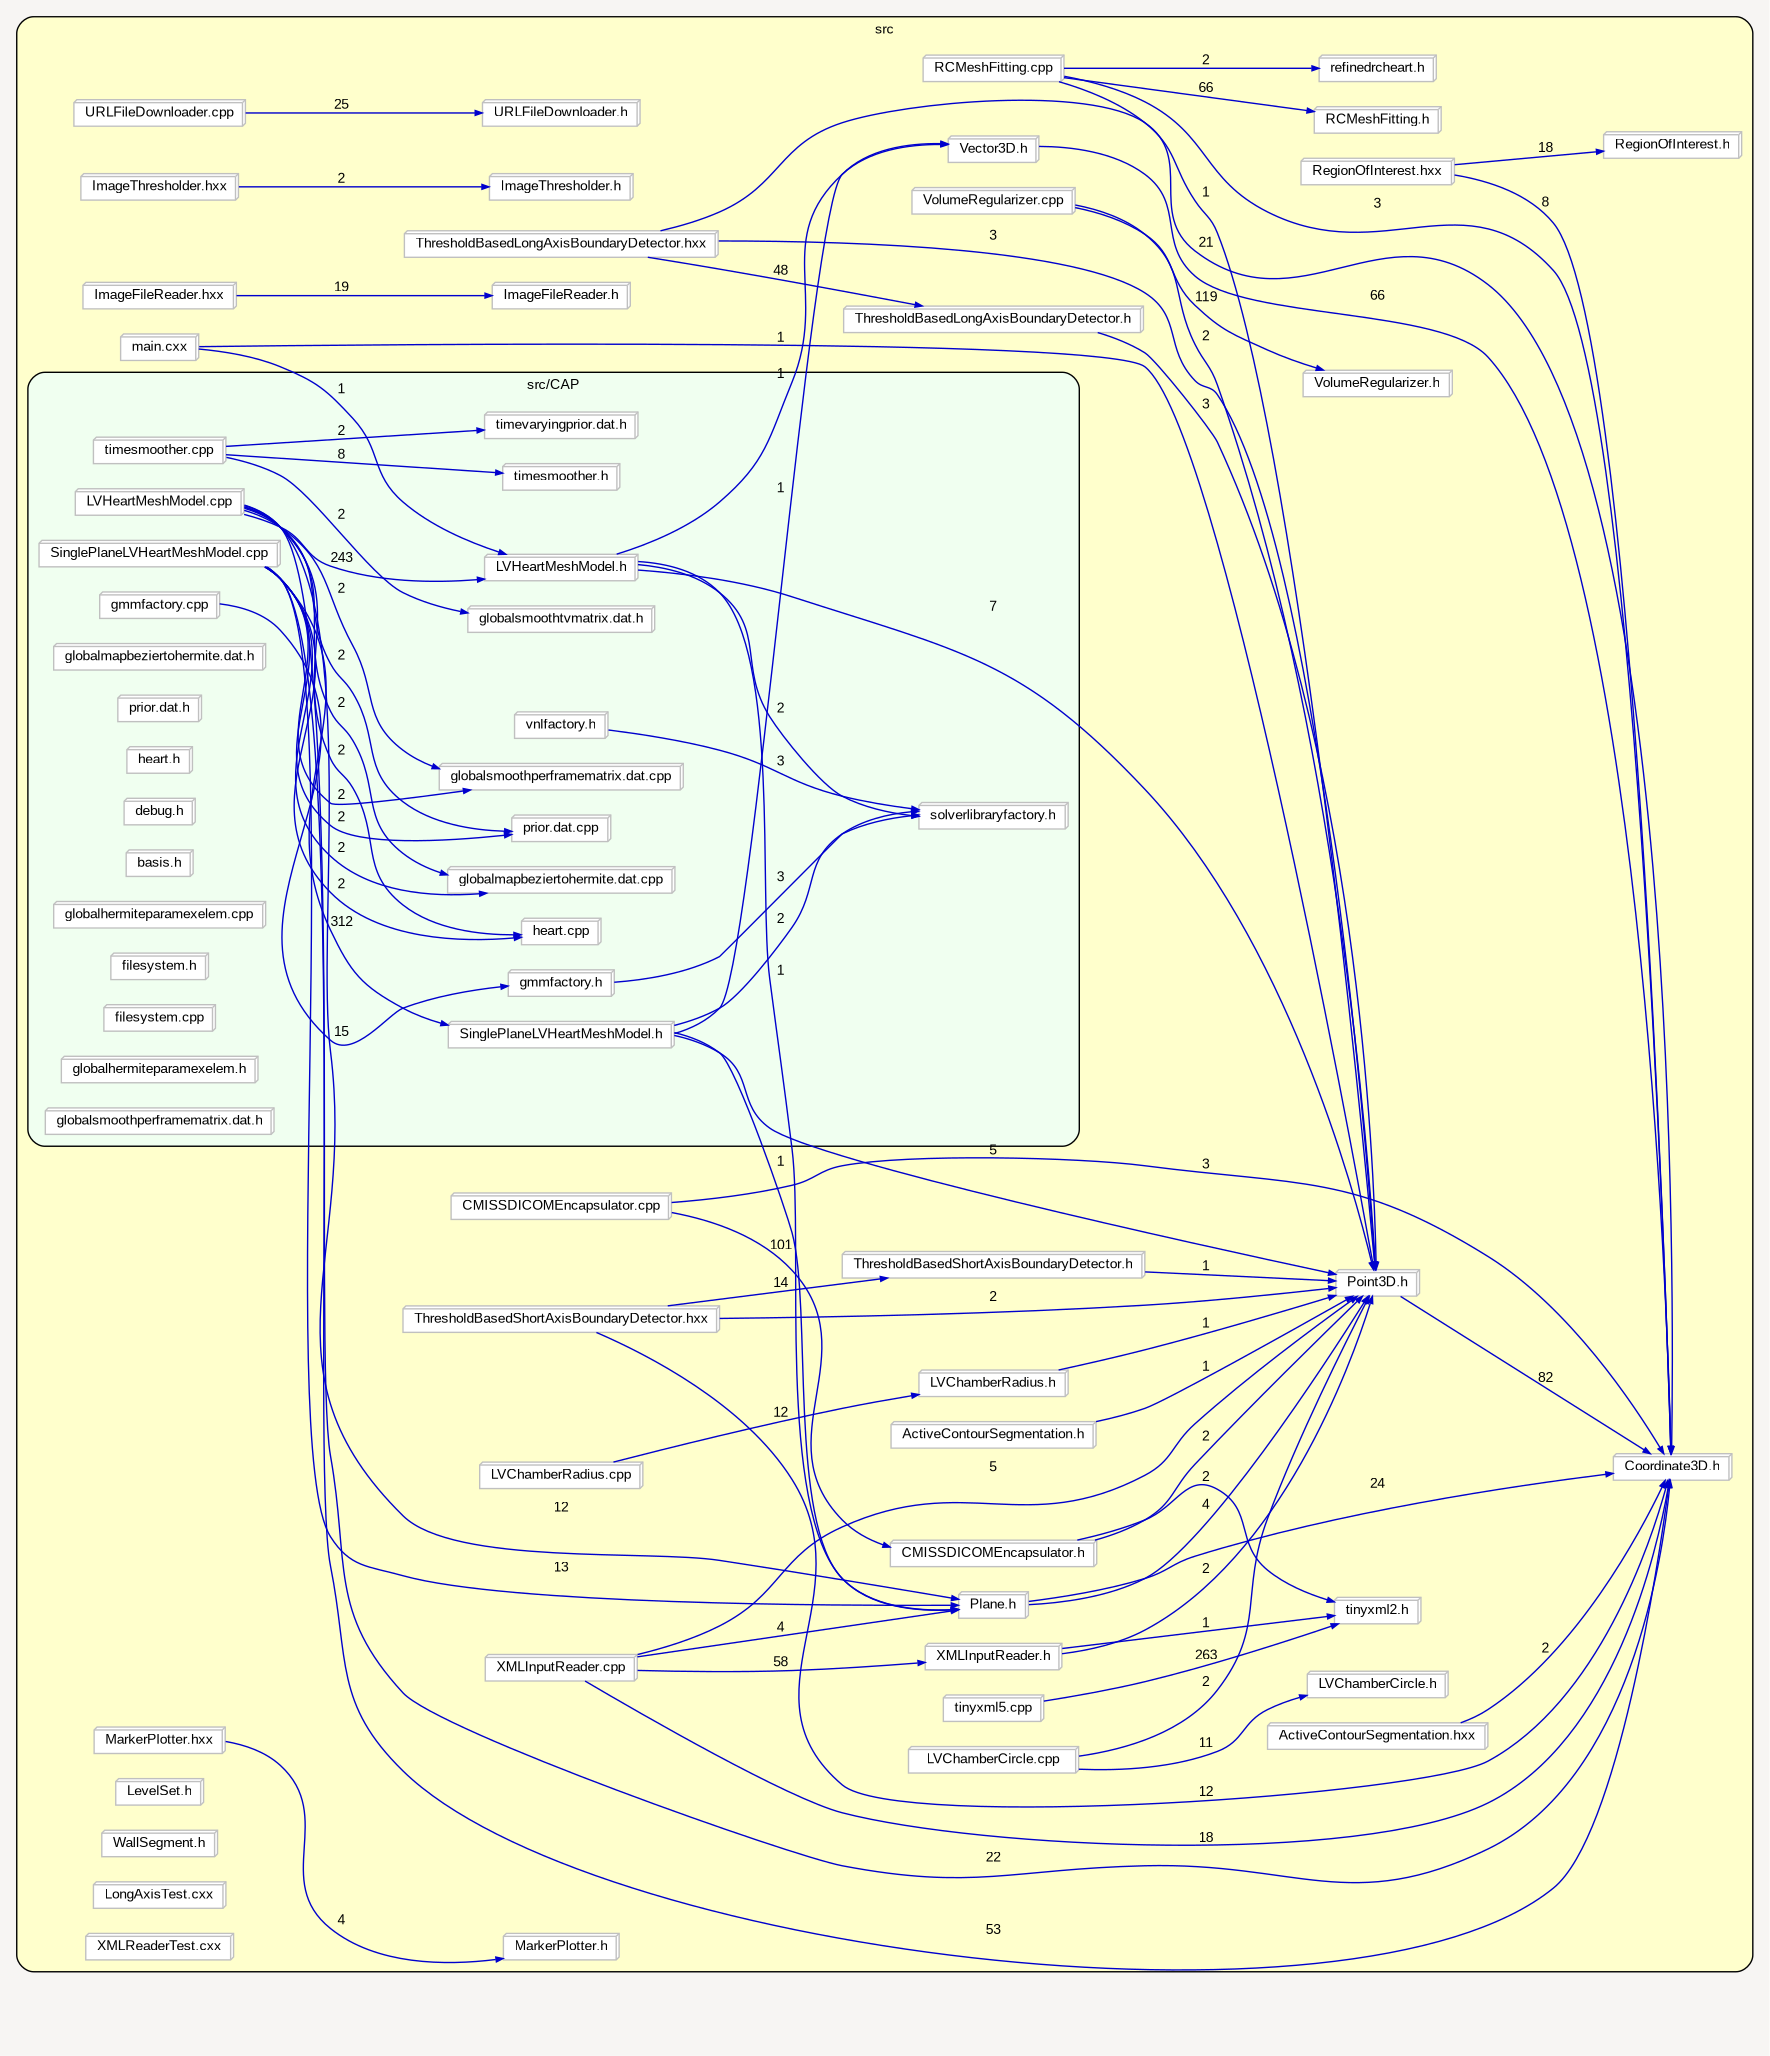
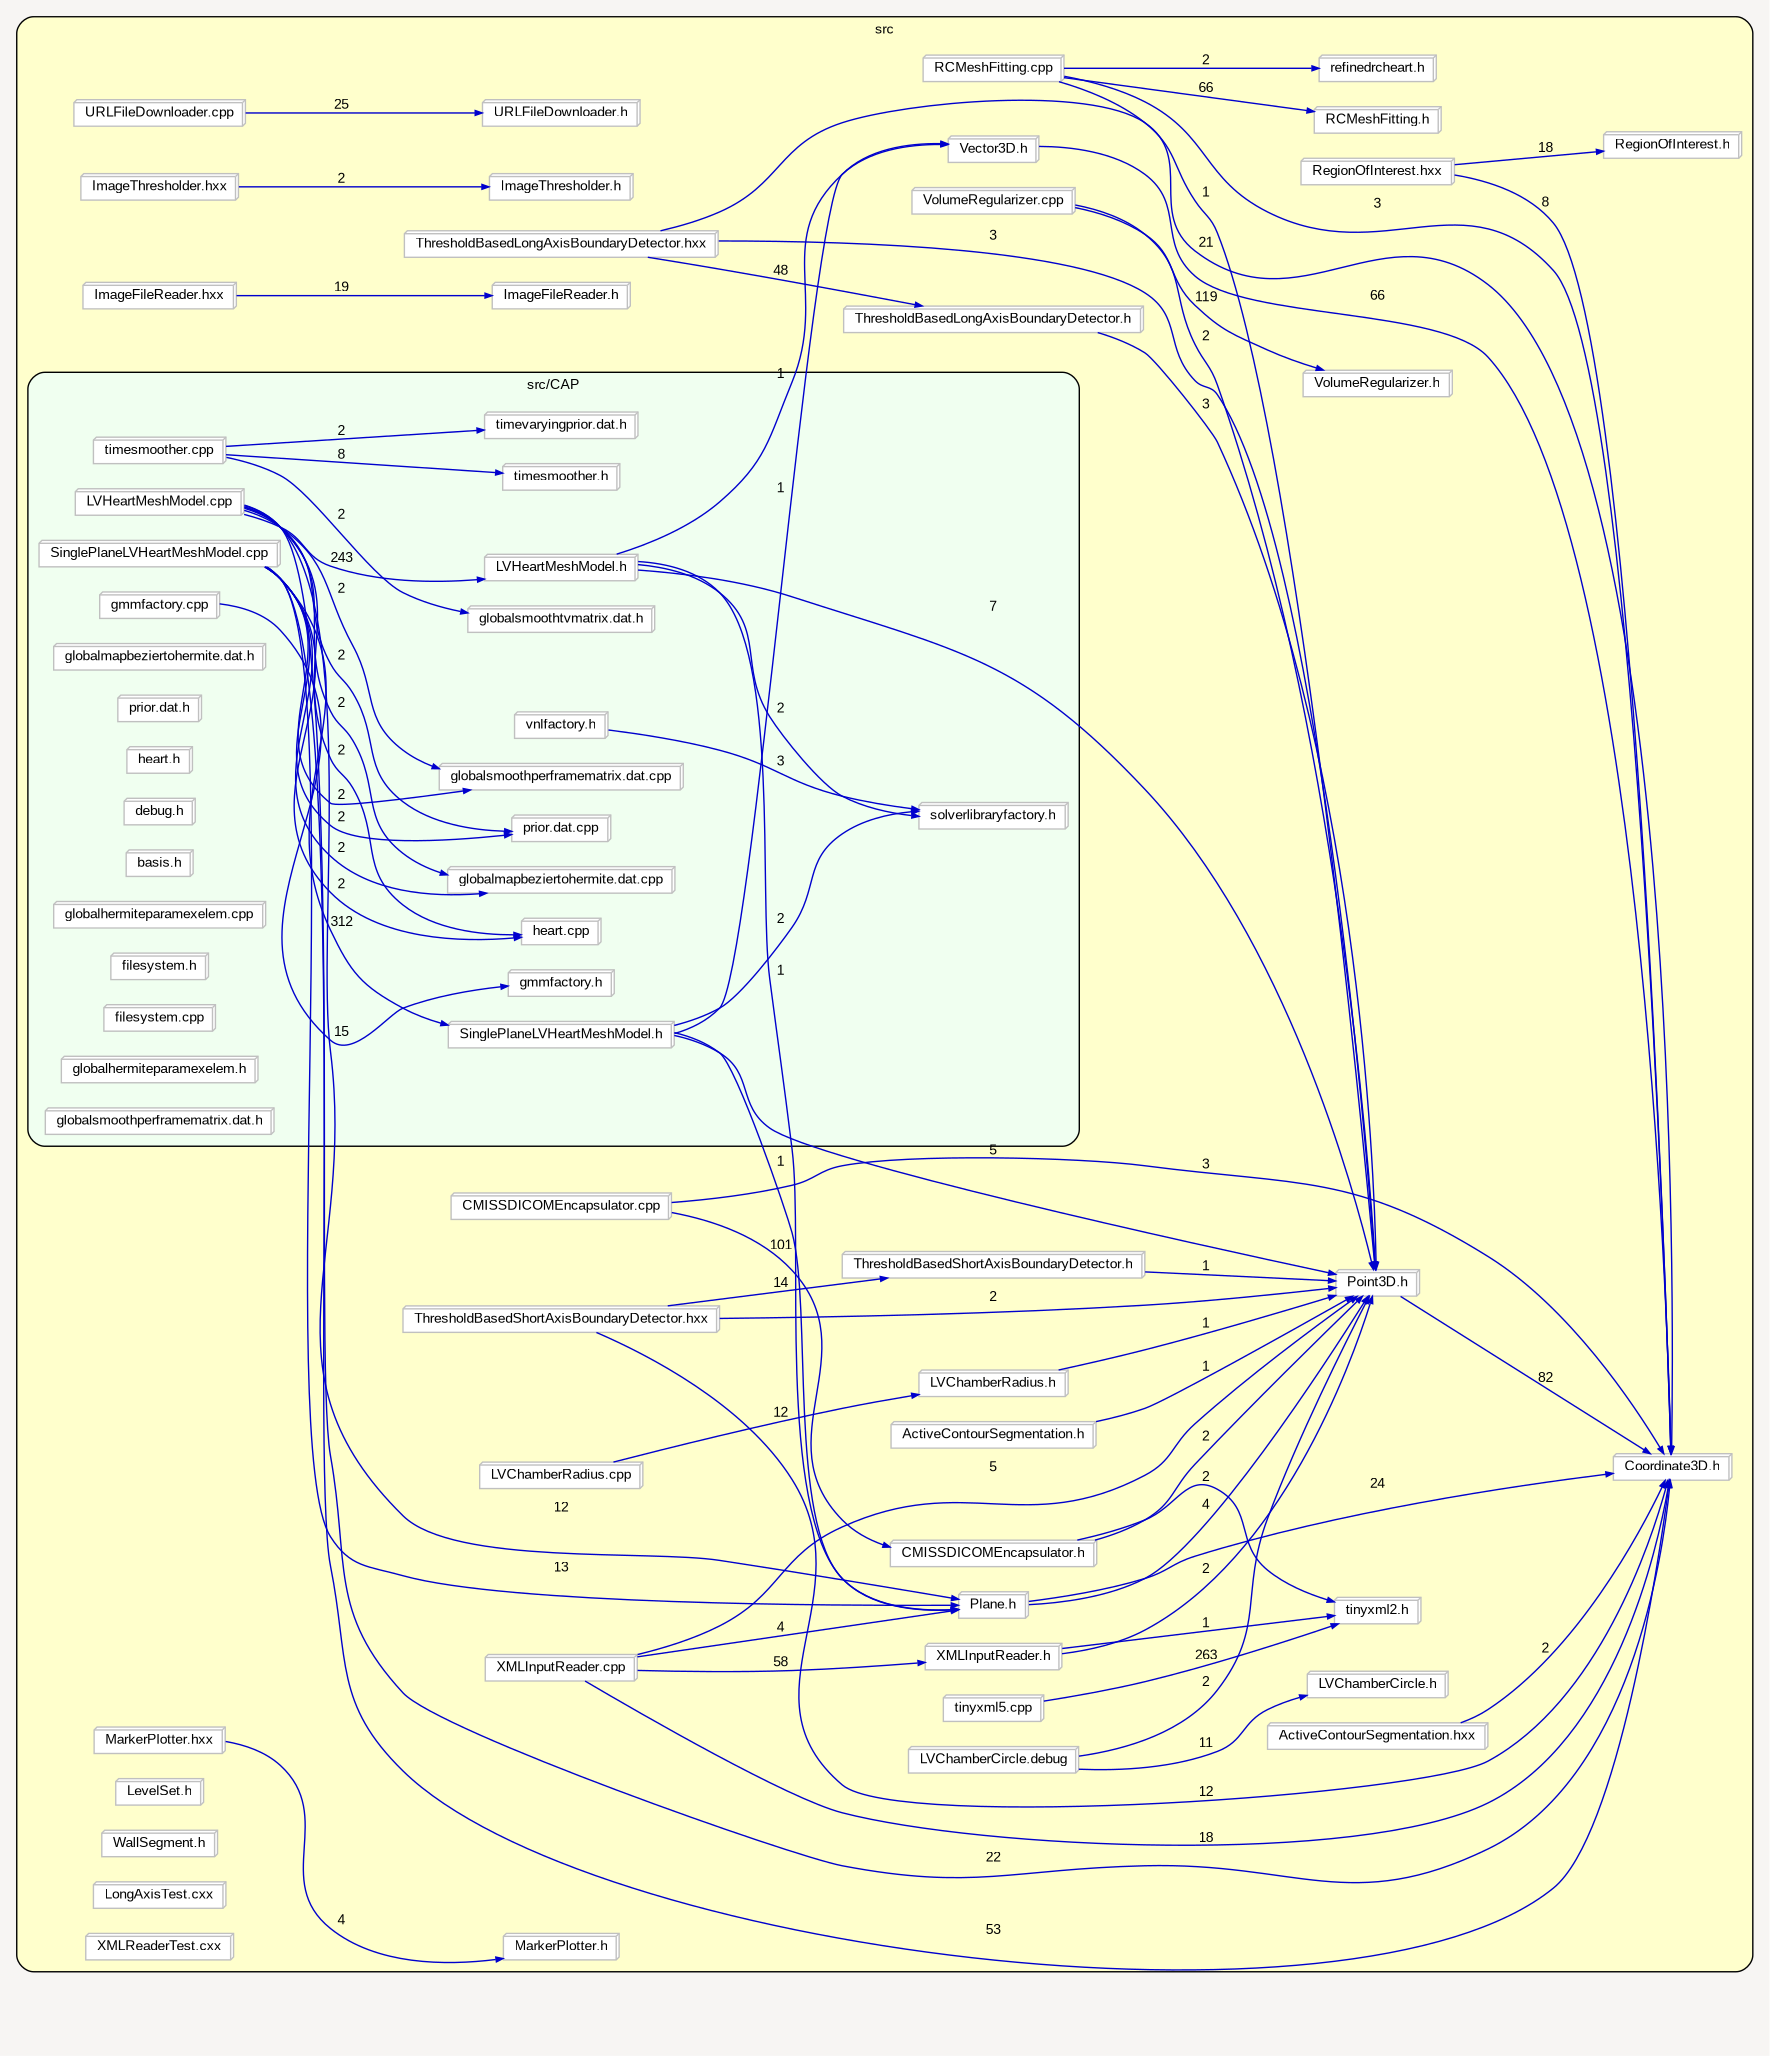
  digraph {
    bgcolor="#F7F5F3"
    compound=true
    fillcolor="#FFFFCC"
    fontname=Arial
    fontsize=10
    pack=true
    packmode=clust
    rankdir=LR
    ranksep=1.0
    style="rounded,filled"
    node [color=grey compound=true fillcolor=white fixedsize=false fontname=Arial fontsize=10 node_initialized=no shape=box3d style=filled]
    edge [arrowhead=normal arrowsize=0.5 arrowtail=none color=blue3 compound=true dir=forward fontcolor=black fontname=Arial fontsize=10]
    __N4 [fixedsize=true height=0.01 shape=none style="invis,none" width=0.777778]
    n2 [height=0.0 label="LVHeartMeshModel.cpp" width=0.0]
    n3 [height=0.0 label="heart.cpp" width=0.0]
    n4 [height=0.0 label="LVHeartMeshModel.h" width=0.0]
    n5 [height=0.0 label="prior.dat.cpp" width=0.0]
    n6 [height=0.0 label="globalsmoothperframematrix.dat.cpp" width=0.0]
    n7 [height=0.0 label="globalmapbeziertohermite.dat.cpp" width=0.0]
    n8 [height=0.0 label="solverlibraryfactory.h" width=0.0]
    n9 [height=0.0 label="gmmfactory.h" width=0.0]
    n10 [height=0.0 label="vnlfactory.h" width=0.0]
    n11 [height=0.0 label="timesmoother.cpp" width=0.0]
    n12 [height=0.0 label="globalsmoothtvmatrix.dat.h" width=0.0]
    n13 [height=0.0 label="timesmoother.h" width=0.0]
    n14 [height=0.0 label="timevaryingprior.dat.h" width=0.0]
    n15 [height=0.0 label="SinglePlaneLVHeartMeshModel.cpp" width=0.0]
    n16 [height=0.0 label="SinglePlaneLVHeartMeshModel.h" width=0.0]
    n17 [height=0.0 label="gmmfactory.cpp" width=0.0]
    n18 [height=0.0 label="globalmapbeziertohermite.dat.h" width=0.0]
    n19 [height=0.0 label="prior.dat.h" width=0.0]
    n20 [height=0.0 label="heart.h" width=0.0]
    n21 [height=0.0 label="debug.h" width=0.0]
    n22 [height=0.0 label="basis.h" width=0.0]
    n23 [height=0.0 label="globalhermiteparamexelem.cpp" width=0.0]
    n24 [height=0.0 label="filesystem.h" width=0.0]
    n25 [height=0.0 label="filesystem.cpp" width=0.0]
    n26 [height=0.0 label="globalhermiteparamexelem.h" width=0.0]
    n27 [height=0.0 label="globalsmoothperframematrix.dat.h" width=0.0]
    n28 [height=0.0 label="Plane.h" width=0.0]
    n29 [height=0.0 label="Coordinate3D.h" width=0.0]
    n30 [height=0.0 label="Point3D.h" width=0.0]
    n31 [height=0.0 label="Vector3D.h" width=0.0]
    __N2 [fixedsize=true height=0.01 shape=none style="invis,none" width=0.347222]
    n33 [height=0.0 label="LVChamberRadius.cpp" width=0.0]
    n34 [height=0.0 label="LVChamberRadius.h" width=0.0]
    n35 [height=0.0 label="ActiveContourSegmentation.h" width=0.0]
    n36 [height=0.0 label="VolumeRegularizer.cpp" width=0.0]
    n37 [height=0.0 label="VolumeRegularizer.h" width=0.0]
    n38 [height=0.0 label="ThresholdBasedLongAxisBoundaryDetector.h" width=0.0]
    n39 [height=0.0 label="URLFileDownloader.cpp" width=0.0]
    n40 [height=0.0 label="URLFileDownloader.h" width=0.0]
    n41 [height=0.0 label="CMISSDICOMEncapsulator.cpp" width=0.0]
    n42 [height=0.0 label="CMISSDICOMEncapsulator.h" width=0.0]
    n43 [height=0.0 label="tinyxml2.h" width=0.0]
    n44 [height=0.0 label="RegionOfInterest.hxx" width=0.0]
    n45 [height=0.0 label="RegionOfInterest.h" width=0.0]
    n46 [height=0.0 label="ThresholdBasedShortAxisBoundaryDetector.h" width=0.0]
    n47 [height=0.0 label="ThresholdBasedShortAxisBoundaryDetector.hxx" width=0.0]
    n48 [height=0.0 label="XMLInputReader.h" width=0.0]
    n49 [height=0.0 label="ImageThresholder.hxx" width=0.0]
    n50 [height=0.0 label="ImageThresholder.h" width=0.0]
    n51 [height=0.0 label="ImageFileReader.hxx" width=0.0]
    n52 [height=0.0 label="ImageFileReader.h" width=0.0]
    n53 [height=0.0 label="RCMeshFitting.cpp" width=0.0]
    n54 [height=0.0 label="RCMeshFitting.h" width=0.0]
    n55 [height=0.0 label="refinedrcheart.h" width=0.0]
-   n56 [height=0.0 label="main.cxx" width=0.0]
-   n57 [height=0.0 label="LVChamberCircle.cpp" width=0.0]
+   n57 [height=0.0 label="LVChamberCircle.debug" width=0.0]
    n58 [height=0.0 label="LVChamberCircle.h" width=0.0]
    n59 [height=0.0 label="ThresholdBasedLongAxisBoundaryDetector.hxx" width=0.0]
    n60 [height=0.0 label="XMLInputReader.cpp" width=0.0]
    n61 [height=0.0 label="ActiveContourSegmentation.hxx" width=0.0]
    n62 [height=0.0 label="tinyxml5.cpp" width=0.0]
    n63 [height=0.0 label="MarkerPlotter.hxx" width=0.0]
    n64 [height=0.0 label="MarkerPlotter.h" width=0.0]
    n65 [height=0.0 label="LevelSet.h" width=0.0]
    n66 [height=0.0 label="WallSegment.h" width=0.0]
    n67 [height=0.0 label="LongAxisTest.cxx" width=0.0]
    n68 [height=0.0 label="XMLReaderTest.cxx" width=0.0]
    subgraph cluster_1 {
      label=src
      n28
      n29
      n30
      n31
      __N2
      n33
      n34
      n35
      n36
      n37
      n38
      n39
      n40
      n41
      n42
      n43
      n44
      n45
      n46
      n47
      n48
      n49
      n50
      n51
      n52
      n53
      n54
      n55
-     n56
      n57
      n58
      n59
      n60
      n61
      n62
      n63
      n64
      n65
      n66
      n67
      n68
      subgraph cluster_2 {
        fillcolor="#F0FFF0"
        label="src/CAP"
        __N4
        n2
        n3
        n4
        n5
        n6
        n7
        n8
        n9
        n10
        n11
        n12
        n13
        n14
        n15
        n16
        n17
        n18
        n19
        n20
        n21
        n22
        n23
        n24
        n25
        n26
        n27
      }
    }
    n2 -> n3 [label=2]
    n2 -> n4 [label=243]
    n2 -> n5 [label=2]
    n2 -> n6 [label=2]
    n2 -> n7 [label=2]
    n2 -> n28 [label=12]
    n2 -> n29 [label=22]
    n4 -> n8 [label=2]
    n4 -> n28 [label=1]
    n4 -> n30 [label=7]
    n4 -> n31 [label=1]
-   n9 -> n8 [label=3]
    n10 -> n8 [label=3]
    n11 -> n12 [label=2]
    n11 -> n13 [label=8]
    n11 -> n14 [label=2]
    n15 -> n3 [label=2]
    n15 -> n5 [label=2]
    n15 -> n6 [label=2]
    n15 -> n7 [label=2]
    n15 -> n16 [label=312]
    n15 -> n28 [label=13]
    n15 -> n29 [label=53]
    n16 -> n8 [label=2]
    n16 -> n28 [label=1]
    n16 -> n30 [label=5]
    n16 -> n31 [label=1]
    n17 -> n9 [label=15]
    n28 -> n29 [label=24]
    n28 -> n30 [label=4]
    n30 -> n29 [label=82]
    n31 -> n29 [label=66]
    n33 -> n34 [label=12]
    n34 -> n30 [label=1]
    n35 -> n30 [label=1]
    n36 -> n30 [label=2]
    n36 -> n37 [label=119]
    n38 -> n30 [label=3]
    n39 -> n40 [label=25]
    n41 -> n29 [label=3]
    n41 -> n42 [label=101]
    n42 -> n30 [label=2]
    n42 -> n43 [label=2]
    n44 -> n29 [label=8]
    n44 -> n45 [label=18]
    n46 -> n30 [label=1]
    n47 -> n29 [label=12]
    n47 -> n30 [label=2]
    n47 -> n46 [label=14]
    n48 -> n30 [label=2]
    n48 -> n43 [label=1]
    n49 -> n50 [label=2]
    n51 -> n52 [label=19]
    n53 -> n29 [label=3]
    n53 -> n30 [label=1]
    n53 -> n54 [label=66]
    n53 -> n55 [label=2]
-   n56 -> n4 [label=1]
-   n56 -> n30 [label=1]
    n57 -> n30 [label=2]
    n57 -> n58 [label=11]
    n59 -> n29 [label=21]
    n59 -> n30 [label=3]
    n59 -> n38 [label=48]
    n60 -> n28 [label=4]
    n60 -> n29 [label=18]
    n60 -> n30 [label=5]
    n60 -> n48 [label=58]
    n61 -> n29 [label=2]
    n62 -> n43 [label=263]
    n63 -> n64 [label=4]
  }
